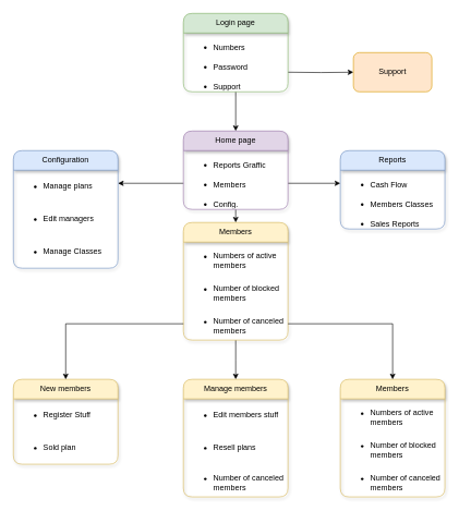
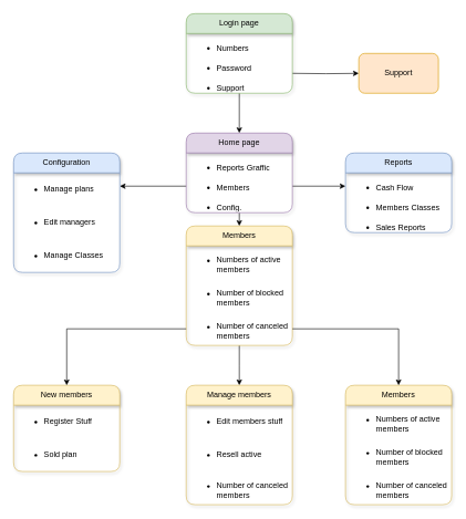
  <mxCell id="0" />
  <mxCell id="1" parent="0" />
  <mxCell id="2" style="edgeStyle=orthogonalEdgeStyle;rounded=0;orthogonalLoop=1;jettySize=auto;html=1;" edge="1" parent="1"><mxGeometry relative="1" as="geometry"><mxPoint x="360" y="140" as="sourcePoint" /><mxPoint x="360" y="200" as="targetPoint" /></mxGeometry></mxCell>
  <mxCell id="3" style="edgeStyle=orthogonalEdgeStyle;rounded=0;orthogonalLoop=1;jettySize=auto;html=1;" edge="1" parent="1" target="7"><mxGeometry relative="1" as="geometry"><mxPoint x="600" y="110" as="targetPoint" /><mxPoint x="440" y="110" as="sourcePoint" /></mxGeometry></mxCell>
  <mxCell id="4" style="edgeStyle=orthogonalEdgeStyle;rounded=0;orthogonalLoop=1;jettySize=auto;html=1;entryX=0.5;entryY=0;entryDx=0;entryDy=0;" edge="1" parent="1" target="21"><mxGeometry relative="1" as="geometry"><mxPoint x="360" y="360" as="targetPoint" /><mxPoint x="360" y="320" as="sourcePoint" /></mxGeometry></mxCell>
  <mxCell id="5" value="" style="edgeStyle=orthogonalEdgeStyle;rounded=0;orthogonalLoop=1;jettySize=auto;html=1;" edge="1" parent="1"><mxGeometry relative="1" as="geometry"><mxPoint x="280" y="280" as="sourcePoint" /><mxPoint x="180" y="280" as="targetPoint" /></mxGeometry></mxCell>
  <mxCell id="6" value="" style="edgeStyle=orthogonalEdgeStyle;rounded=0;orthogonalLoop=1;jettySize=auto;html=1;" edge="1" parent="1"><mxGeometry relative="1" as="geometry"><mxPoint x="440" y="280" as="sourcePoint" /><mxPoint x="520" y="280" as="targetPoint" /></mxGeometry></mxCell>
  <mxCell id="7" value="Support" style="rounded=1;whiteSpace=wrap;html=1;fillColor=#ffe6cc;strokeColor=#d79b00;" vertex="1" parent="1"><mxGeometry x="540" y="80" width="120" height="60" as="geometry" /></mxCell>
  <mxCell id="8" value="" style="edgeStyle=orthogonalEdgeStyle;rounded=0;orthogonalLoop=1;jettySize=auto;html=1;exitX=0.5;exitY=1;exitDx=0;exitDy=0;exitPerimeter=0;" edge="1" parent="1" source="24"><mxGeometry relative="1" as="geometry"><mxPoint x="360" y="530" as="sourcePoint" /><mxPoint x="360" y="580" as="targetPoint" /></mxGeometry></mxCell>
  <mxCell id="9" value="Login page" style="swimlane;fontStyle=0;childLayout=stackLayout;horizontal=1;startSize=30;horizontalStack=0;resizeParent=1;resizeParentMax=0;resizeLast=0;collapsible=1;marginBottom=0;whiteSpace=wrap;html=1;swimlaneLine=1;glass=0;rounded=1;shadow=1;fillColor=#d5e8d4;strokeColor=#82b366;" vertex="1" parent="1"><mxGeometry x="280" y="20" width="160" height="120" as="geometry" /></mxCell>
  <mxCell id="10" value="&lt;ul&gt;&lt;li&gt;Numbers&lt;/li&gt;&lt;/ul&gt;" style="text;strokeColor=none;fillColor=none;align=left;verticalAlign=middle;spacingLeft=4;spacingRight=4;overflow=hidden;points=[[0,0.5],[1,0.5]];portConstraint=eastwest;rotatable=0;whiteSpace=wrap;html=1;" vertex="1" parent="9"><mxGeometry y="30" width="160" height="30" as="geometry" /></mxCell>
  <mxCell id="11" value="&lt;ul&gt;&lt;li&gt;Password&lt;/li&gt;&lt;/ul&gt;" style="text;strokeColor=none;fillColor=none;align=left;verticalAlign=middle;spacingLeft=4;spacingRight=4;overflow=hidden;points=[[0,0.5],[1,0.5]];portConstraint=eastwest;rotatable=0;whiteSpace=wrap;html=1;" vertex="1" parent="9"><mxGeometry y="60" width="160" height="30" as="geometry" /></mxCell>
  <mxCell id="12" value="&lt;ul&gt;&lt;li&gt;Support&lt;/li&gt;&lt;/ul&gt;" style="text;strokeColor=none;fillColor=none;align=left;verticalAlign=middle;spacingLeft=4;spacingRight=4;overflow=hidden;points=[[0,0.5],[1,0.5]];portConstraint=eastwest;rotatable=0;whiteSpace=wrap;html=1;" vertex="1" parent="9"><mxGeometry y="90" width="160" height="30" as="geometry" /></mxCell>
  <mxCell id="13" value="Home page" style="swimlane;fontStyle=0;childLayout=stackLayout;horizontal=1;startSize=30;horizontalStack=0;resizeParent=1;resizeParentMax=0;resizeLast=0;collapsible=1;marginBottom=0;whiteSpace=wrap;html=1;swimlaneLine=1;glass=0;rounded=1;shadow=1;fillColor=#e1d5e7;strokeColor=#9673a6;" vertex="1" parent="1"><mxGeometry x="280" y="200" width="160" height="120" as="geometry" /></mxCell>
  <mxCell id="14" value="&lt;ul&gt;&lt;li&gt;Reports Graffic&lt;/li&gt;&lt;/ul&gt;" style="text;strokeColor=none;fillColor=none;align=left;verticalAlign=middle;spacingLeft=4;spacingRight=4;overflow=hidden;points=[[0,0.5],[1,0.5]];portConstraint=eastwest;rotatable=0;whiteSpace=wrap;html=1;" vertex="1" parent="13"><mxGeometry y="30" width="160" height="30" as="geometry" /></mxCell>
  <mxCell id="15" value="&lt;ul&gt;&lt;li&gt;Members&lt;/li&gt;&lt;/ul&gt;" style="text;strokeColor=none;fillColor=none;align=left;verticalAlign=middle;spacingLeft=4;spacingRight=4;overflow=hidden;points=[[0,0.5],[1,0.5]];portConstraint=eastwest;rotatable=0;whiteSpace=wrap;html=1;" vertex="1" parent="13"><mxGeometry y="60" width="160" height="30" as="geometry" /></mxCell>
  <mxCell id="16" value="&lt;ul&gt;&lt;li&gt;Config.&lt;/li&gt;&lt;/ul&gt;" style="text;strokeColor=none;fillColor=none;align=left;verticalAlign=middle;spacingLeft=4;spacingRight=4;overflow=hidden;points=[[0,0.5],[1,0.5]];portConstraint=eastwest;rotatable=0;whiteSpace=wrap;html=1;" vertex="1" parent="13"><mxGeometry y="90" width="160" height="30" as="geometry" /></mxCell>
  <mxCell id="17" value="Reports" style="swimlane;fontStyle=0;childLayout=stackLayout;horizontal=1;startSize=30;horizontalStack=0;resizeParent=1;resizeParentMax=0;resizeLast=0;collapsible=1;marginBottom=0;whiteSpace=wrap;html=1;swimlaneLine=1;glass=0;rounded=1;shadow=1;fillColor=#dae8fc;strokeColor=#6c8ebf;" vertex="1" parent="1"><mxGeometry x="520" y="230" width="160" height="120" as="geometry" /></mxCell>
  <mxCell id="18" value="&lt;ul&gt;&lt;li&gt;Cash Flow&lt;/li&gt;&lt;/ul&gt;" style="text;strokeColor=none;fillColor=none;align=left;verticalAlign=middle;spacingLeft=4;spacingRight=4;overflow=hidden;points=[[0,0.5],[1,0.5]];portConstraint=eastwest;rotatable=0;whiteSpace=wrap;html=1;" vertex="1" parent="17"><mxGeometry y="30" width="160" height="30" as="geometry" /></mxCell>
  <mxCell id="19" value="&lt;ul&gt;&lt;li&gt;Members Classes&lt;/li&gt;&lt;/ul&gt;" style="text;strokeColor=none;fillColor=none;align=left;verticalAlign=middle;spacingLeft=4;spacingRight=4;overflow=hidden;points=[[0,0.5],[1,0.5]];portConstraint=eastwest;rotatable=0;whiteSpace=wrap;html=1;" vertex="1" parent="17"><mxGeometry y="60" width="160" height="30" as="geometry" /></mxCell>
  <mxCell id="20" value="&lt;ul&gt;&lt;li&gt;Sales Reports&lt;/li&gt;&lt;/ul&gt;" style="text;strokeColor=none;fillColor=none;align=left;verticalAlign=middle;spacingLeft=4;spacingRight=4;overflow=hidden;points=[[0,0.5],[1,0.5]];portConstraint=eastwest;rotatable=0;whiteSpace=wrap;html=1;" vertex="1" parent="17"><mxGeometry y="90" width="160" height="30" as="geometry" /></mxCell>
  <mxCell id="21" value="Members" style="swimlane;fontStyle=0;childLayout=stackLayout;horizontal=1;startSize=30;horizontalStack=0;resizeParent=1;resizeParentMax=0;resizeLast=0;collapsible=1;marginBottom=0;whiteSpace=wrap;html=1;swimlaneLine=1;glass=0;rounded=1;shadow=1;fillColor=#fff2cc;strokeColor=#d6b656;" vertex="1" parent="1"><mxGeometry x="280" y="340" width="160" height="180" as="geometry" /></mxCell>
  <mxCell id="22" value="&lt;ul&gt;&lt;li&gt;Numbers of active members&lt;/li&gt;&lt;/ul&gt;" style="text;strokeColor=none;fillColor=none;align=left;verticalAlign=middle;spacingLeft=4;spacingRight=4;overflow=hidden;points=[[0,0.5],[1,0.5]];portConstraint=eastwest;rotatable=0;whiteSpace=wrap;html=1;" vertex="1" parent="21"><mxGeometry y="30" width="160" height="50" as="geometry" /></mxCell>
  <mxCell id="23" value="&lt;ul&gt;&lt;li&gt;Number of blocked members&lt;/li&gt;&lt;/ul&gt;" style="text;strokeColor=none;fillColor=none;align=left;verticalAlign=middle;spacingLeft=4;spacingRight=4;overflow=hidden;points=[[0,0.5],[1,0.5]];portConstraint=eastwest;rotatable=0;whiteSpace=wrap;html=1;" vertex="1" parent="21"><mxGeometry y="80" width="160" height="50" as="geometry" /></mxCell>
  <mxCell id="24" value="&lt;ul&gt;&lt;li&gt;Number of canceled members&lt;/li&gt;&lt;/ul&gt;" style="text;strokeColor=none;fillColor=none;align=left;verticalAlign=middle;spacingLeft=4;spacingRight=4;overflow=hidden;points=[[0,0.5],[1,0.5]];portConstraint=eastwest;rotatable=0;whiteSpace=wrap;html=1;" vertex="1" parent="21"><mxGeometry y="130" width="160" height="50" as="geometry" /></mxCell>
  <mxCell id="25" value="Configuration" style="swimlane;fontStyle=0;childLayout=stackLayout;horizontal=1;startSize=30;horizontalStack=0;resizeParent=1;resizeParentMax=0;resizeLast=0;collapsible=1;marginBottom=0;whiteSpace=wrap;html=1;rounded=1;shadow=1;fillColor=#dae8fc;strokeColor=#6c8ebf;" vertex="1" parent="1"><mxGeometry x="20" y="230" width="160" height="180" as="geometry" /></mxCell>
  <mxCell id="26" value="&lt;ul&gt;&lt;li&gt;Manage plans&lt;/li&gt;&lt;/ul&gt;" style="text;strokeColor=none;fillColor=none;align=left;verticalAlign=middle;spacingLeft=4;spacingRight=4;overflow=hidden;points=[[0,0.5],[1,0.5]];portConstraint=eastwest;rotatable=0;whiteSpace=wrap;html=1;swimlaneLine=1;glass=0;rounded=1;shadow=1;" vertex="1" parent="25"><mxGeometry y="30" width="160" height="50" as="geometry" /></mxCell>
  <mxCell id="27" value="&lt;ul&gt;&lt;li&gt;Edit managers&lt;/li&gt;&lt;/ul&gt;" style="text;strokeColor=none;fillColor=none;align=left;verticalAlign=middle;spacingLeft=4;spacingRight=4;overflow=hidden;points=[[0,0.5],[1,0.5]];portConstraint=eastwest;rotatable=0;whiteSpace=wrap;html=1;" vertex="1" parent="25"><mxGeometry y="80" width="160" height="50" as="geometry" /></mxCell>
  <mxCell id="28" value="&lt;ul&gt;&lt;li&gt;Manage Classes&lt;/li&gt;&lt;/ul&gt;" style="text;strokeColor=none;fillColor=none;align=left;verticalAlign=middle;spacingLeft=4;spacingRight=4;overflow=hidden;points=[[0,0.5],[1,0.5]];portConstraint=eastwest;rotatable=0;whiteSpace=wrap;html=1;" vertex="1" parent="25"><mxGeometry y="130" width="160" height="50" as="geometry" /></mxCell>
  <mxCell id="29" value="New members" style="swimlane;fontStyle=0;childLayout=stackLayout;horizontal=1;startSize=30;horizontalStack=0;resizeParent=1;resizeParentMax=0;resizeLast=0;collapsible=1;marginBottom=0;whiteSpace=wrap;html=1;swimlaneLine=1;glass=0;rounded=1;shadow=1;fillColor=#fff2cc;strokeColor=#d6b656;" vertex="1" parent="1"><mxGeometry x="20" y="580" width="160" height="130" as="geometry" /></mxCell>
  <mxCell id="30" value="&lt;ul&gt;&lt;li&gt;Register Stuff&lt;/li&gt;&lt;/ul&gt;" style="text;strokeColor=none;fillColor=none;align=left;verticalAlign=middle;spacingLeft=4;spacingRight=4;overflow=hidden;points=[[0,0.5],[1,0.5]];portConstraint=eastwest;rotatable=0;whiteSpace=wrap;html=1;" vertex="1" parent="29"><mxGeometry y="30" width="160" height="50" as="geometry" /></mxCell>
  <mxCell id="31" value="&lt;ul&gt;&lt;li&gt;Sold plan&lt;/li&gt;&lt;/ul&gt;" style="text;strokeColor=none;fillColor=none;align=left;verticalAlign=middle;spacingLeft=4;spacingRight=4;overflow=hidden;points=[[0,0.5],[1,0.5]];portConstraint=eastwest;rotatable=0;whiteSpace=wrap;html=1;" vertex="1" parent="29"><mxGeometry y="80" width="160" height="50" as="geometry" /></mxCell>
  <mxCell id="32" value="Manage members" style="swimlane;fontStyle=0;childLayout=stackLayout;horizontal=1;startSize=30;horizontalStack=0;resizeParent=1;resizeParentMax=0;resizeLast=0;collapsible=1;marginBottom=0;whiteSpace=wrap;html=1;swimlaneLine=1;glass=0;rounded=1;shadow=1;fillColor=#fff2cc;strokeColor=#d6b656;" vertex="1" parent="1"><mxGeometry x="280" y="580" width="160" height="180" as="geometry" /></mxCell>
  <mxCell id="33" value="&lt;ul&gt;&lt;li&gt;Edit members stuff&lt;/li&gt;&lt;/ul&gt;" style="text;strokeColor=none;fillColor=none;align=left;verticalAlign=middle;spacingLeft=4;spacingRight=4;overflow=hidden;points=[[0,0.5],[1,0.5]];portConstraint=eastwest;rotatable=0;whiteSpace=wrap;html=1;" vertex="1" parent="32"><mxGeometry y="30" width="160" height="50" as="geometry" /></mxCell>
- <mxCell id="34" value="&lt;ul&gt;&lt;li&gt;Resell plans&lt;/li&gt;&lt;/ul&gt;" style="text;strokeColor=none;fillColor=none;align=left;verticalAlign=middle;spacingLeft=4;spacingRight=4;overflow=hidden;points=[[0,0.5],[1,0.5]];portConstraint=eastwest;rotatable=0;whiteSpace=wrap;html=1;" vertex="1" parent="32"><mxGeometry y="80" width="160" height="50" as="geometry" /></mxCell>
+ <mxCell id="34" value="&lt;ul&gt;&lt;li&gt;Resell active&lt;/li&gt;&lt;/ul&gt;" style="text;strokeColor=none;fillColor=none;align=left;verticalAlign=middle;spacingLeft=4;spacingRight=4;overflow=hidden;points=[[0,0.5],[1,0.5]];portConstraint=eastwest;rotatable=0;whiteSpace=wrap;html=1;" vertex="1" parent="32"><mxGeometry y="80" width="160" height="50" as="geometry" /></mxCell>
  <mxCell id="35" value="&lt;ul&gt;&lt;li&gt;Number of canceled members&lt;/li&gt;&lt;/ul&gt;" style="text;strokeColor=none;fillColor=none;align=left;verticalAlign=middle;spacingLeft=4;spacingRight=4;overflow=hidden;points=[[0,0.5],[1,0.5]];portConstraint=eastwest;rotatable=0;whiteSpace=wrap;html=1;" vertex="1" parent="32"><mxGeometry y="130" width="160" height="50" as="geometry" /></mxCell>
  <mxCell id="36" value="Members" style="swimlane;fontStyle=0;childLayout=stackLayout;horizontal=1;startSize=30;horizontalStack=0;resizeParent=1;resizeParentMax=0;resizeLast=0;collapsible=1;marginBottom=0;whiteSpace=wrap;html=1;swimlaneLine=1;glass=0;rounded=1;shadow=1;fillColor=#fff2cc;strokeColor=#d6b656;" vertex="1" parent="1"><mxGeometry x="520" y="580" width="160" height="180" as="geometry" /></mxCell>
  <mxCell id="37" value="&lt;ul&gt;&lt;li&gt;Numbers of active members&lt;/li&gt;&lt;/ul&gt;" style="text;strokeColor=none;fillColor=none;align=left;verticalAlign=middle;spacingLeft=4;spacingRight=4;overflow=hidden;points=[[0,0.5],[1,0.5]];portConstraint=eastwest;rotatable=0;whiteSpace=wrap;html=1;" vertex="1" parent="36"><mxGeometry y="30" width="160" height="50" as="geometry" /></mxCell>
  <mxCell id="38" value="&lt;ul&gt;&lt;li&gt;Number of blocked members&lt;/li&gt;&lt;/ul&gt;" style="text;strokeColor=none;fillColor=none;align=left;verticalAlign=middle;spacingLeft=4;spacingRight=4;overflow=hidden;points=[[0,0.5],[1,0.5]];portConstraint=eastwest;rotatable=0;whiteSpace=wrap;html=1;" vertex="1" parent="36"><mxGeometry y="80" width="160" height="50" as="geometry" /></mxCell>
  <mxCell id="39" value="&lt;ul&gt;&lt;li&gt;Number of canceled members&lt;/li&gt;&lt;/ul&gt;" style="text;strokeColor=none;fillColor=none;align=left;verticalAlign=middle;spacingLeft=4;spacingRight=4;overflow=hidden;points=[[0,0.5],[1,0.5]];portConstraint=eastwest;rotatable=0;whiteSpace=wrap;html=1;" vertex="1" parent="36"><mxGeometry y="130" width="160" height="50" as="geometry" /></mxCell>
  <mxCell id="40" style="edgeStyle=orthogonalEdgeStyle;rounded=0;orthogonalLoop=1;jettySize=auto;html=1;entryX=0.5;entryY=0;entryDx=0;entryDy=0;" edge="1" parent="1" source="24" target="29"><mxGeometry relative="1" as="geometry" /></mxCell>
  <mxCell id="41" style="edgeStyle=orthogonalEdgeStyle;rounded=0;orthogonalLoop=1;jettySize=auto;html=1;entryX=0.5;entryY=0;entryDx=0;entryDy=0;" edge="1" parent="1" source="24" target="36"><mxGeometry relative="1" as="geometry" /></mxCell>
